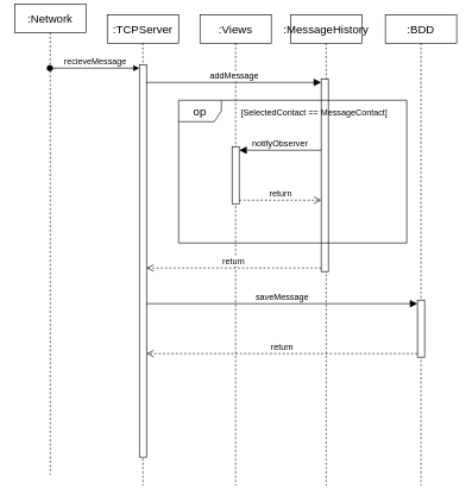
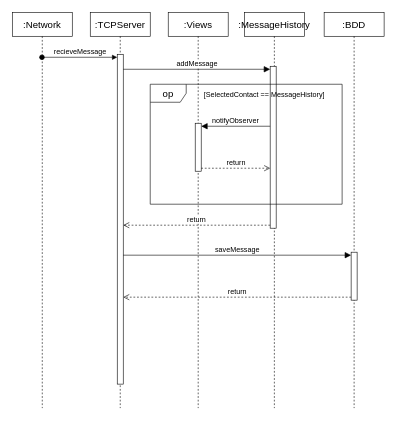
  <mxCell id="0" />
  <mxCell id="1" parent="0" />
- <mxCell id="2" value=":Network" style="shape=umlLifeline;perimeter=lifelinePerimeter;whiteSpace=wrap;html=1;container=1;dropTarget=0;collapsible=0;recursiveResize=0;outlineConnect=0;portConstraint=eastwest;newEdgeStyle={&quot;curved&quot;:0,&quot;rounded&quot;:0};fontSize=16;" vertex="1" parent="1"><mxGeometry x="20" y="5" width="100" height="660" as="geometry" /></mxCell>
+ <mxCell id="2" value=":Network" style="shape=umlLifeline;perimeter=lifelinePerimeter;whiteSpace=wrap;html=1;container=1;dropTarget=0;collapsible=0;recursiveResize=0;outlineConnect=0;portConstraint=eastwest;newEdgeStyle={&quot;curved&quot;:0,&quot;rounded&quot;:0};fontSize=16;" vertex="1" parent="1"><mxGeometry x="20" y="20" width="100" height="660" as="geometry" /></mxCell>
  <mxCell id="3" value=":TCPServer" style="shape=umlLifeline;perimeter=lifelinePerimeter;whiteSpace=wrap;html=1;container=1;dropTarget=0;collapsible=0;recursiveResize=0;outlineConnect=0;portConstraint=eastwest;newEdgeStyle={&quot;curved&quot;:0,&quot;rounded&quot;:0};fontSize=16;" vertex="1" parent="1"><mxGeometry x="150" y="20" width="100" height="660" as="geometry" /></mxCell>
  <mxCell id="4" value="" style="html=1;points=[[0,0,0,0,5],[0,1,0,0,-5],[1,0,0,0,5],[1,1,0,0,-5]];perimeter=orthogonalPerimeter;outlineConnect=0;targetShapes=umlLifeline;portConstraint=eastwest;newEdgeStyle={&quot;curved&quot;:0,&quot;rounded&quot;:0};fontSize=16;" vertex="1" parent="3"><mxGeometry x="45" y="70" width="10" height="550" as="geometry" /></mxCell>
  <mxCell id="5" value=":Views" style="shape=umlLifeline;perimeter=lifelinePerimeter;whiteSpace=wrap;html=1;container=1;dropTarget=0;collapsible=0;recursiveResize=0;outlineConnect=0;portConstraint=eastwest;newEdgeStyle={&quot;curved&quot;:0,&quot;rounded&quot;:0};fontSize=16;" vertex="1" parent="1"><mxGeometry x="280" y="20" width="100" height="660" as="geometry" /></mxCell>
  <mxCell id="6" value="" style="html=1;points=[[0,0,0,0,5],[0,1,0,0,-5],[1,0,0,0,5],[1,1,0,0,-5]];perimeter=orthogonalPerimeter;outlineConnect=0;targetShapes=umlLifeline;portConstraint=eastwest;newEdgeStyle={&quot;curved&quot;:0,&quot;rounded&quot;:0};fontSize=16;" vertex="1" parent="5"><mxGeometry x="45" y="185" width="10" height="80" as="geometry" /></mxCell>
  <mxCell id="7" value=":MessageHistory" style="shape=umlLifeline;perimeter=lifelinePerimeter;whiteSpace=wrap;html=1;container=1;dropTarget=0;collapsible=0;recursiveResize=0;outlineConnect=0;portConstraint=eastwest;newEdgeStyle={&quot;curved&quot;:0,&quot;rounded&quot;:0};fontSize=16;" vertex="1" parent="1"><mxGeometry x="407" y="20" width="100" height="660" as="geometry" /></mxCell>
  <mxCell id="8" value="" style="html=1;points=[[0,0,0,0,5],[0,1,0,0,-5],[1,0,0,0,5],[1,1,0,0,-5]];perimeter=orthogonalPerimeter;outlineConnect=0;targetShapes=umlLifeline;portConstraint=eastwest;newEdgeStyle={&quot;curved&quot;:0,&quot;rounded&quot;:0};fontSize=16;" vertex="1" parent="7"><mxGeometry x="43" y="90" width="10" height="270" as="geometry" /></mxCell>
  <mxCell id="9" value="&lt;div&gt;:BDD&lt;/div&gt;" style="shape=umlLifeline;perimeter=lifelinePerimeter;whiteSpace=wrap;html=1;container=1;dropTarget=0;collapsible=0;recursiveResize=0;outlineConnect=0;portConstraint=eastwest;newEdgeStyle={&quot;curved&quot;:0,&quot;rounded&quot;:0};fontSize=16;" vertex="1" parent="1"><mxGeometry x="540" y="20" width="100" height="660" as="geometry" /></mxCell>
  <mxCell id="10" value="" style="html=1;points=[[0,0,0,0,5],[0,1,0,0,-5],[1,0,0,0,5],[1,1,0,0,-5]];perimeter=orthogonalPerimeter;outlineConnect=0;targetShapes=umlLifeline;portConstraint=eastwest;newEdgeStyle={&quot;curved&quot;:0,&quot;rounded&quot;:0};fontSize=16;" vertex="1" parent="9"><mxGeometry x="45" y="400" width="10" height="80" as="geometry" /></mxCell>
  <mxCell id="11" value="recieveMessage" style="html=1;verticalAlign=bottom;startArrow=oval;endArrow=block;startSize=8;curved=0;rounded=0;entryX=0;entryY=0;entryDx=0;entryDy=5;fontSize=12;" edge="1" target="4" parent="1" source="2"><mxGeometry relative="1" as="geometry"><mxPoint x="125" y="95" as="sourcePoint" /></mxGeometry></mxCell>
  <mxCell id="12" value="addMessage" style="html=1;verticalAlign=bottom;endArrow=block;curved=0;rounded=0;entryX=0;entryY=0;entryDx=0;entryDy=5;fontSize=12;startSize=8;endSize=8;" edge="1" target="8" parent="1" source="4"><mxGeometry relative="1" as="geometry"><mxPoint x="380" y="115" as="sourcePoint" /></mxGeometry></mxCell>
  <mxCell id="13" value="return" style="html=1;verticalAlign=bottom;endArrow=open;dashed=1;endSize=8;curved=0;rounded=0;exitX=0;exitY=1;exitDx=0;exitDy=-5;fontSize=12;" edge="1" source="8" parent="1" target="4"><mxGeometry relative="1" as="geometry"><mxPoint x="380" y="185" as="targetPoint" /></mxGeometry></mxCell>
  <mxCell id="14" value="saveMessage" style="html=1;verticalAlign=bottom;endArrow=block;curved=0;rounded=0;entryX=0;entryY=0;entryDx=0;entryDy=5;fontSize=12;startSize=8;endSize=8;" edge="1" target="10" parent="1" source="4"><mxGeometry relative="1" as="geometry"><mxPoint x="515" y="425" as="sourcePoint" /></mxGeometry></mxCell>
  <mxCell id="15" value="return" style="html=1;verticalAlign=bottom;endArrow=open;dashed=1;endSize=8;curved=0;rounded=0;exitX=0;exitY=1;exitDx=0;exitDy=-5;fontSize=12;" edge="1" source="10" parent="1" target="4"><mxGeometry relative="1" as="geometry"><mxPoint x="515" y="495" as="targetPoint" /></mxGeometry></mxCell>
  <mxCell id="16" value="notifyObserver" style="html=1;verticalAlign=bottom;endArrow=block;curved=0;rounded=0;entryX=1;entryY=0;entryDx=0;entryDy=5;fontSize=12;startSize=8;endSize=8;" edge="1" target="6" parent="1" source="8"><mxGeometry relative="1" as="geometry"><mxPoint x="405" y="175" as="sourcePoint" /></mxGeometry></mxCell>
  <mxCell id="17" value="return" style="html=1;verticalAlign=bottom;endArrow=open;dashed=1;endSize=8;curved=0;rounded=0;exitX=1;exitY=1;exitDx=0;exitDy=-5;fontSize=12;" edge="1" source="6" parent="1" target="8"><mxGeometry relative="1" as="geometry"><mxPoint x="405" y="245" as="targetPoint" /></mxGeometry></mxCell>
  <mxCell id="18" value="op" style="shape=umlFrame;whiteSpace=wrap;html=1;pointerEvents=0;fontSize=16;" vertex="1" parent="1"><mxGeometry x="250" y="140" width="320" height="200" as="geometry" /></mxCell>
- <mxCell id="19" value="&lt;font style=&quot;font-size: 12px;&quot;&gt;[SelectedContact == MessageContact]&lt;/font&gt;" style="text;html=1;align=center;verticalAlign=middle;resizable=0;points=[];autosize=1;strokeColor=none;fillColor=none;fontSize=16;" vertex="1" parent="1"><mxGeometry x="310" y="140" width="260" height="30" as="geometry" /></mxCell>
+ <mxCell id="19" value="&lt;font style=&quot;font-size: 12px;&quot;&gt;[SelectedContact == MessageHistory]&lt;/font&gt;" style="text;html=1;align=center;verticalAlign=middle;resizable=0;points=[];autosize=1;strokeColor=none;fillColor=none;fontSize=16;" vertex="1" parent="1"><mxGeometry x="310" y="140" width="260" height="30" as="geometry" /></mxCell>
